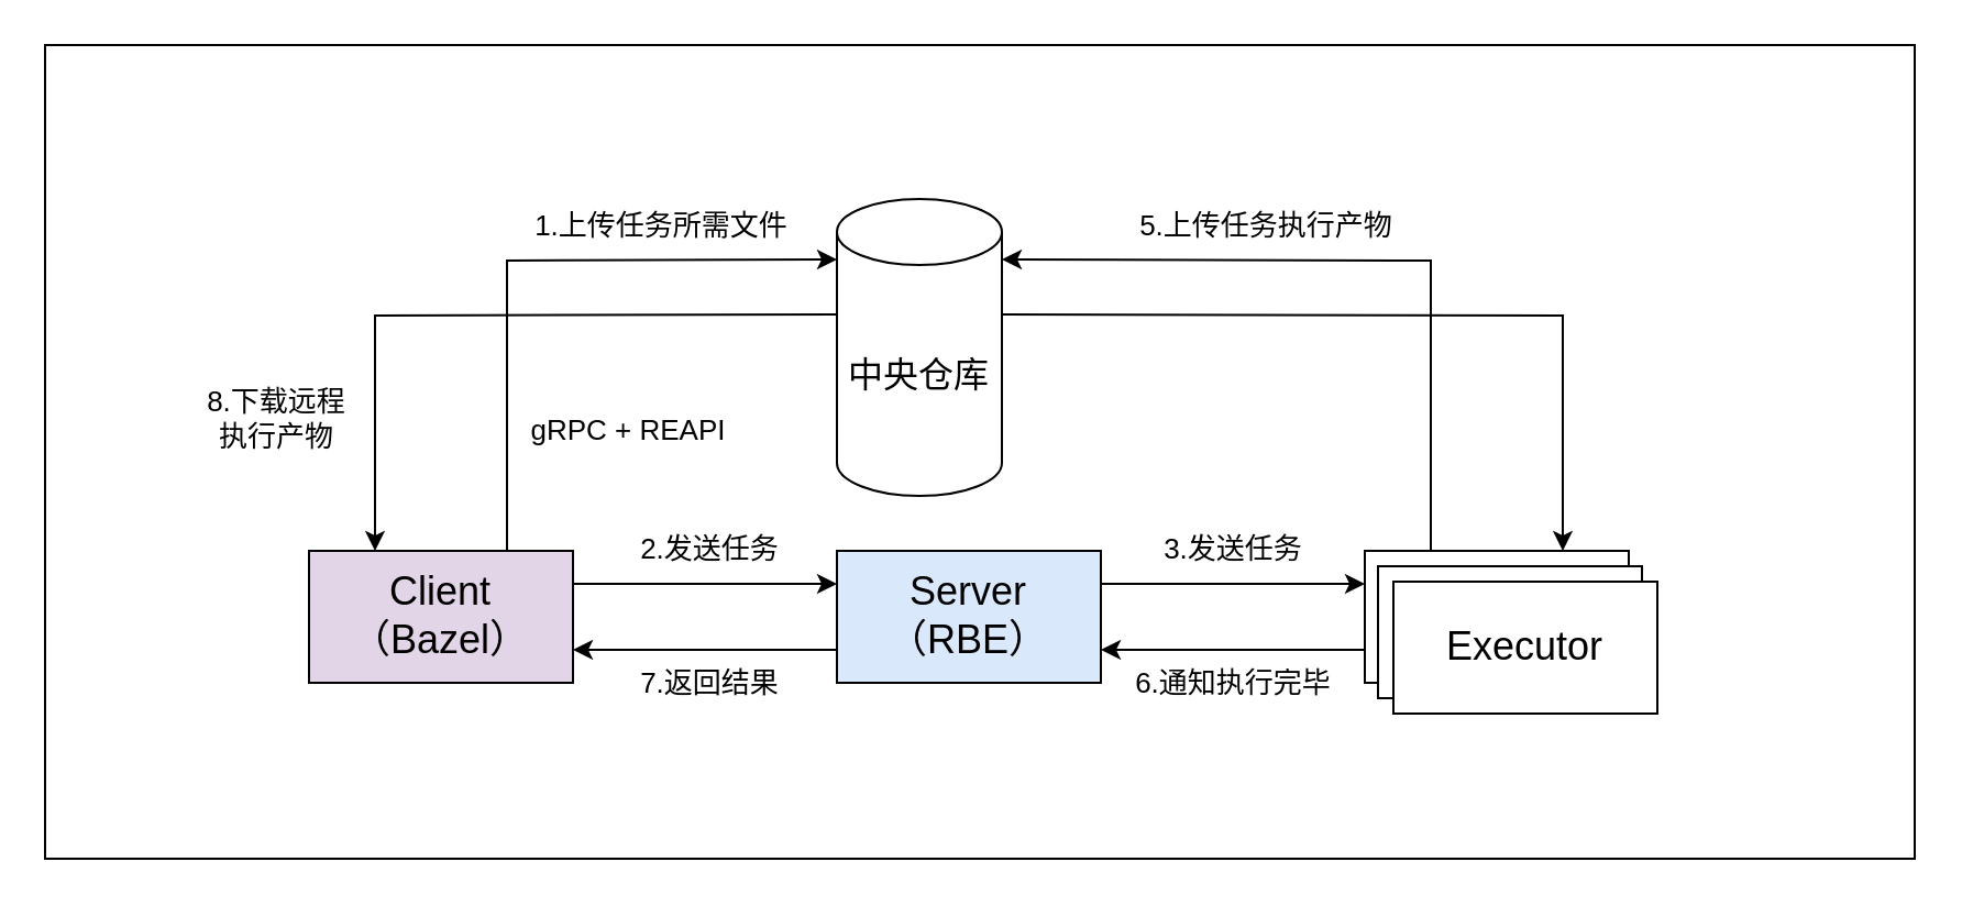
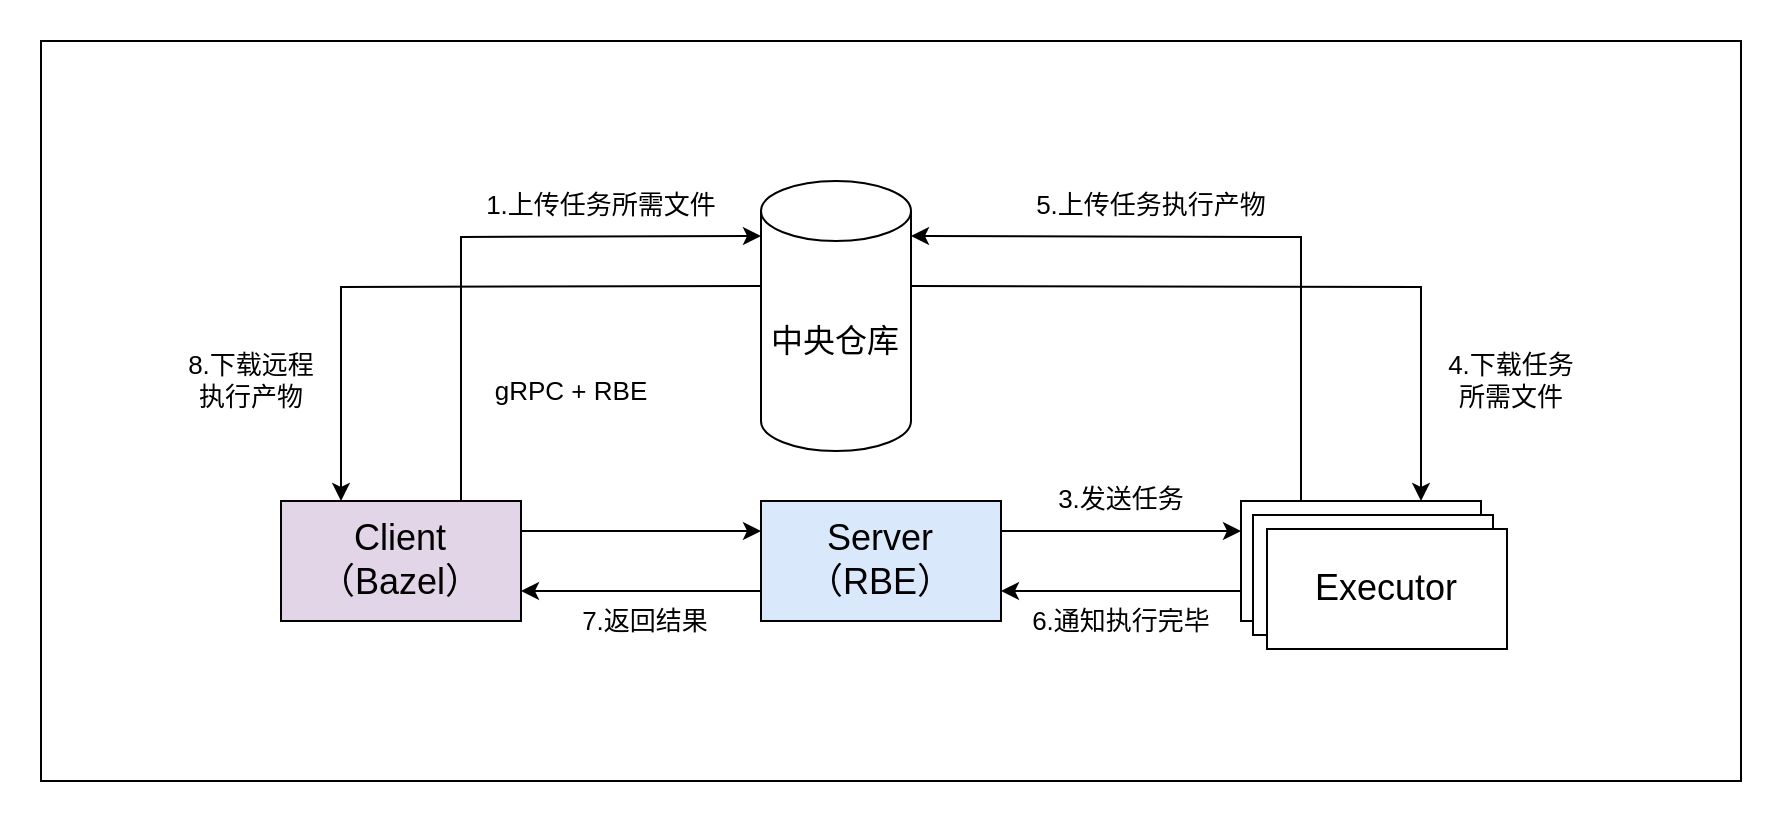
  <mxCell id="0" />
  <mxCell id="1" parent="0" />
  <mxCell id="2" value="" style="rounded=0;whiteSpace=wrap;html=1;" vertex="1" parent="1"><mxGeometry y="20" width="850" height="370" as="geometry" x="20" /></mxCell>
  <mxCell id="3" value="&lt;font style=&quot;font-size: 16px;&quot;&gt;中央仓库&lt;/font&gt;" style="shape=cylinder3;whiteSpace=wrap;html=1;boundedLbl=1;backgroundOutline=1;size=15;" vertex="1" parent="1"><mxGeometry x="380" y="90" width="75" height="135" as="geometry" /></mxCell>
  <mxCell id="4" value="&lt;font style=&quot;font-size: 18px;&quot;&gt;Server&lt;br&gt;（RBE）&lt;/font&gt;" style="rounded=0;whiteSpace=wrap;html=1;fillColor=#dae8fc;" vertex="1" parent="1"><mxGeometry x="380" y="250" width="120" height="60" as="geometry" /></mxCell>
  <mxCell id="5" value="&lt;font style=&quot;font-size: 18px;&quot;&gt;Executor&lt;/font&gt;" style="rounded=0;whiteSpace=wrap;html=1;" vertex="1" parent="1"><mxGeometry x="620" y="250" width="120" height="60" as="geometry" /></mxCell>
  <mxCell id="6" value="&lt;font style=&quot;font-size: 18px;&quot;&gt;Client&lt;br&gt;（Bazel）&lt;/font&gt;" style="rounded=0;whiteSpace=wrap;html=1;fillColor=#e1d5e7;" vertex="1" parent="1"><mxGeometry x="140" y="250" width="120" height="60" as="geometry" /></mxCell>
  <mxCell id="7" value="" style="endArrow=classic;html=1;rounded=0;entryX=0;entryY=0.25;entryDx=0;entryDy=0;exitX=1;exitY=0.25;exitDx=0;exitDy=0;" edge="1" parent="1" source="6" target="4"><mxGeometry width="50" height="50" relative="1" as="geometry"><mxPoint x="260" y="268" as="sourcePoint" /><mxPoint x="380" y="268" as="targetPoint" /></mxGeometry></mxCell>
  <mxCell id="8" value="" style="endArrow=classic;html=1;rounded=0;entryX=0;entryY=0.25;entryDx=0;entryDy=0;exitX=1;exitY=0.25;exitDx=0;exitDy=0;" edge="1" parent="1" source="4" target="5"><mxGeometry width="50" height="50" relative="1" as="geometry"><mxPoint x="370" y="370" as="sourcePoint" /><mxPoint x="490" y="370" as="targetPoint" /></mxGeometry></mxCell>
  <mxCell id="9" value="" style="endArrow=classic;html=1;rounded=0;entryX=1;entryY=0.75;entryDx=0;entryDy=0;exitX=0;exitY=0.75;exitDx=0;exitDy=0;" edge="1" parent="1" source="5" target="4"><mxGeometry width="50" height="50" relative="1" as="geometry"><mxPoint x="320" y="340" as="sourcePoint" /><mxPoint x="440" y="340" as="targetPoint" /></mxGeometry></mxCell>
  <mxCell id="10" value="" style="endArrow=classic;html=1;rounded=0;entryX=1;entryY=0.75;entryDx=0;entryDy=0;exitX=0;exitY=0.75;exitDx=0;exitDy=0;" edge="1" parent="1" source="4" target="6"><mxGeometry width="50" height="50" relative="1" as="geometry"><mxPoint x="460" y="390" as="sourcePoint" /><mxPoint x="580" y="390" as="targetPoint" /></mxGeometry></mxCell>
  <mxCell id="11" value="" style="endArrow=classic;html=1;rounded=0;entryX=0.75;entryY=0;entryDx=0;entryDy=0;exitX=1;exitY=0;exitDx=0;exitDy=52.5;exitPerimeter=0;" edge="1" parent="1" source="3" target="5"><mxGeometry width="50" height="50" relative="1" as="geometry"><mxPoint x="310" y="390" as="sourcePoint" /><mxPoint x="430" y="390" as="targetPoint" /><Array as="points"><mxPoint x="710" y="143" /></Array></mxGeometry></mxCell>
  <mxCell id="12" value="" style="endArrow=classic;html=1;rounded=0;entryX=1;entryY=0;entryDx=0;entryDy=27.5;exitX=0.25;exitY=0;exitDx=0;exitDy=0;entryPerimeter=0;" edge="1" parent="1" source="5" target="3"><mxGeometry width="50" height="50" relative="1" as="geometry"><mxPoint x="530" y="210" as="sourcePoint" /><mxPoint x="650" y="210" as="targetPoint" /><Array as="points"><mxPoint x="650" y="118" /></Array></mxGeometry></mxCell>
  <mxCell id="13" value="" style="endArrow=classic;html=1;rounded=0;entryX=0.25;entryY=0;entryDx=0;entryDy=0;exitX=0;exitY=0;exitDx=0;exitDy=52.5;exitPerimeter=0;" edge="1" parent="1" source="3" target="6"><mxGeometry width="50" height="50" relative="1" as="geometry"><mxPoint x="470" y="250" as="sourcePoint" /><mxPoint x="590" y="250" as="targetPoint" /><Array as="points"><mxPoint x="170" y="143" /></Array></mxGeometry></mxCell>
  <mxCell id="14" value="" style="endArrow=classic;html=1;rounded=0;entryX=0;entryY=0;entryDx=0;entryDy=27.5;exitX=0.75;exitY=0;exitDx=0;exitDy=0;entryPerimeter=0;" edge="1" parent="1" source="6" target="3"><mxGeometry width="50" height="50" relative="1" as="geometry"><mxPoint x="270" y="190" as="sourcePoint" /><mxPoint x="390" y="190" as="targetPoint" /><Array as="points"><mxPoint x="230" y="118" /></Array></mxGeometry></mxCell>
  <mxCell id="15" value="&lt;font style=&quot;font-size: 13px;&quot;&gt;1.上传任务所需文件&lt;/font&gt;" style="text;html=1;align=center;verticalAlign=middle;resizable=0;points=[];autosize=1;strokeColor=none;fillColor=none;" vertex="1" parent="1"><mxGeometry x="230" y="87" width="140" height="30" as="geometry" /></mxCell>
- <mxCell id="16" value="&lt;font style=&quot;font-size: 13px;&quot;&gt;2.发送任务&lt;/font&gt;" style="text;html=1;align=center;verticalAlign=middle;resizable=0;points=[];autosize=1;strokeColor=none;fillColor=none;" vertex="1" parent="1"><mxGeometry x="277" y="234" width="90" height="30" as="geometry" /></mxCell>
  <mxCell id="17" value="&lt;font style=&quot;font-size: 13px;&quot;&gt;3.发送任务&lt;/font&gt;" style="text;html=1;align=center;verticalAlign=middle;resizable=0;points=[];autosize=1;strokeColor=none;fillColor=none;" vertex="1" parent="1"><mxGeometry x="515" y="234" width="90" height="30" as="geometry" /></mxCell>
+ <mxCell id="18" value="&lt;font style=&quot;font-size: 13px;&quot;&gt;4.下载任务&lt;br&gt;所需文件&lt;/font&gt;" style="text;html=1;align=center;verticalAlign=middle;resizable=0;points=[];autosize=1;strokeColor=none;fillColor=none;" vertex="1" parent="1"><mxGeometry x="710" y="170" width="90" height="40" as="geometry" /></mxCell>
  <mxCell id="19" value="&lt;span style=&quot;font-size: 13px;&quot;&gt;5.上传任务执行产物&lt;/span&gt;" style="text;html=1;align=center;verticalAlign=middle;resizable=0;points=[];autosize=1;strokeColor=none;fillColor=none;" vertex="1" parent="1"><mxGeometry x="505" y="87" width="140" height="30" as="geometry" /></mxCell>
  <mxCell id="20" value="&lt;span style=&quot;font-size: 13px;&quot;&gt;6.通知执行完毕&lt;/span&gt;" style="text;html=1;align=center;verticalAlign=middle;resizable=0;points=[];autosize=1;strokeColor=none;fillColor=none;" vertex="1" parent="1"><mxGeometry x="505" y="295" width="110" height="30" as="geometry" /></mxCell>
  <mxCell id="21" value="&lt;span style=&quot;font-size: 13px;&quot;&gt;7.返回结果&lt;/span&gt;" style="text;html=1;align=center;verticalAlign=middle;resizable=0;points=[];autosize=1;strokeColor=none;fillColor=none;" vertex="1" parent="1"><mxGeometry x="277" y="295" width="90" height="30" as="geometry" /></mxCell>
  <mxCell id="22" value="&lt;span style=&quot;font-size: 13px;&quot;&gt;8.下载远程&lt;br&gt;执行产物&lt;/span&gt;" style="text;html=1;align=center;verticalAlign=middle;resizable=0;points=[];autosize=1;strokeColor=none;fillColor=none;" vertex="1" parent="1"><mxGeometry x="80" y="170" width="90" height="40" as="geometry" /></mxCell>
- <mxCell id="23" value="&lt;font style=&quot;font-size: 13px;&quot;&gt;gRPC + REAPI&lt;/font&gt;" style="text;html=1;align=center;verticalAlign=middle;resizable=0;points=[];autosize=1;strokeColor=none;fillColor=none;" vertex="1" parent="1"><mxGeometry x="230" y="180" width="110" height="30" as="geometry" /></mxCell>
+ <mxCell id="23" value="&lt;font style=&quot;font-size: 13px;&quot;&gt;gRPC + RBE&lt;/font&gt;" style="text;html=1;align=center;verticalAlign=middle;resizable=0;points=[];autosize=1;strokeColor=none;fillColor=none;" vertex="1" parent="1"><mxGeometry x="230" y="180" width="110" height="30" as="geometry" /></mxCell>
  <mxCell id="24" value="&lt;font style=&quot;font-size: 18px;&quot;&gt;Executor&lt;/font&gt;" style="rounded=0;whiteSpace=wrap;html=1;" vertex="1" parent="1"><mxGeometry x="626" y="257" width="120" height="60" as="geometry" /></mxCell>
  <mxCell id="25" value="&lt;font style=&quot;font-size: 18px;&quot;&gt;Executor&lt;/font&gt;" style="rounded=0;whiteSpace=wrap;html=1;" vertex="1" parent="1"><mxGeometry x="633" y="264" width="120" height="60" as="geometry" /></mxCell>
